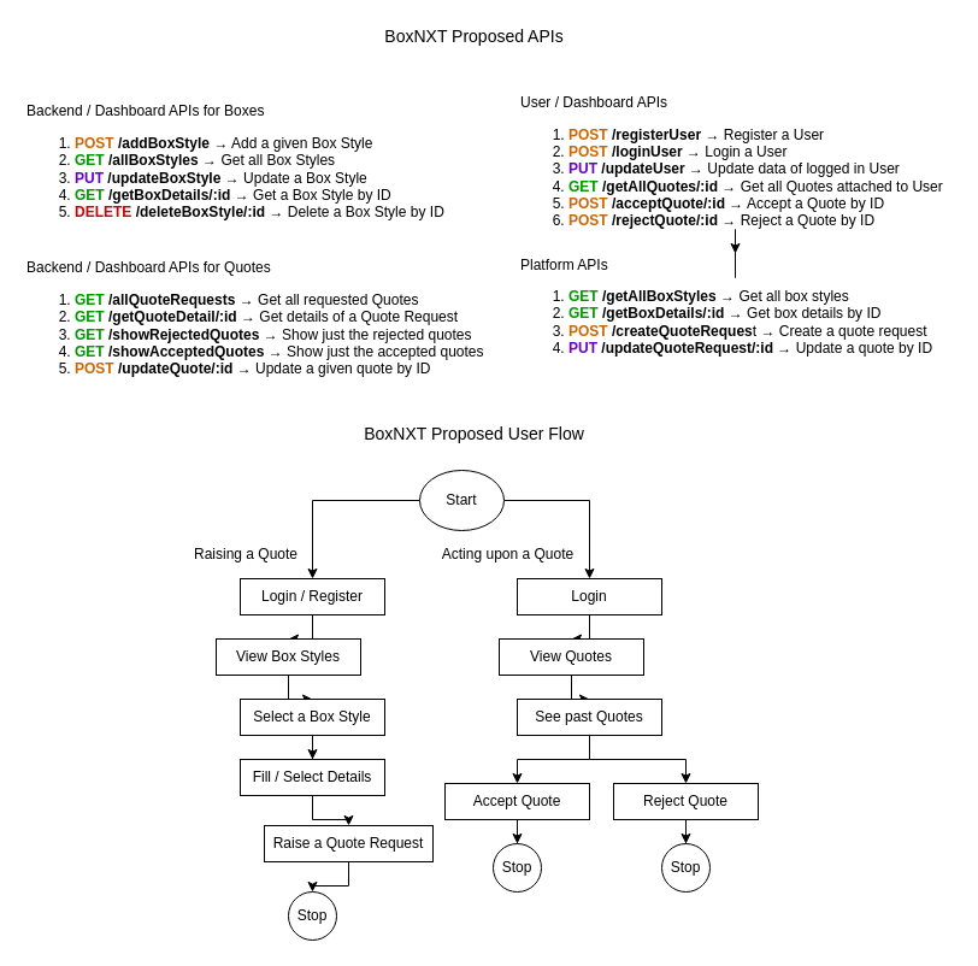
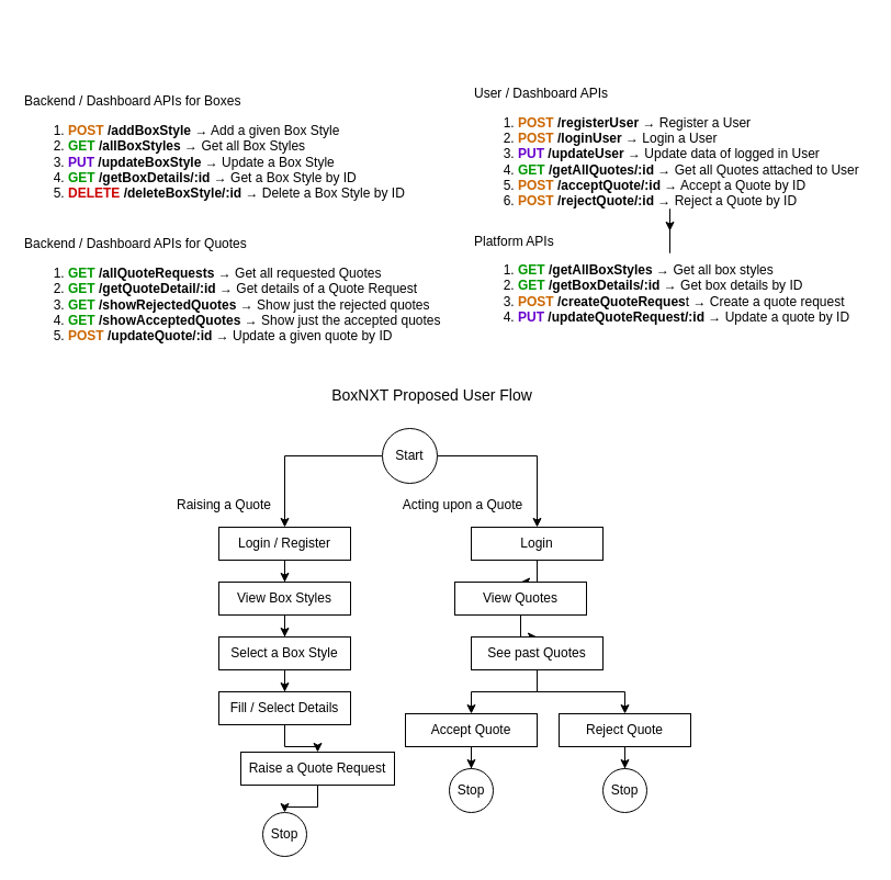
  <mxCell id="0" />
  <mxCell id="1" parent="0" />
- <mxCell id="2" value="&lt;font style=&quot;font-size: 14px&quot;&gt;BoxNXT Proposed APIs&lt;/font&gt;" style="text;html=1;strokeColor=none;fillColor=none;align=center;verticalAlign=middle;whiteSpace=wrap;rounded=0;" vertex="1" parent="1"><mxGeometry x="286" y="20" width="215" height="20" as="geometry" /></mxCell>
  <mxCell id="3" style="edgeStyle=orthogonalEdgeStyle;rounded=0;orthogonalLoop=1;jettySize=auto;html=1;entryX=0.5;entryY=0;entryDx=0;entryDy=0;" edge="1" parent="1" source="4" target="5"><mxGeometry relative="1" as="geometry" /></mxCell>
  <mxCell id="4" value="&lt;div&gt;User / Dashboard APIs&lt;/div&gt;&lt;ol&gt;&lt;li&gt;&lt;b&gt;&lt;font color=&quot;#cc6600&quot;&gt;POST&lt;/font&gt;&lt;/b&gt;&amp;nbsp;&lt;b&gt;/registerUser&lt;/b&gt; → Register a User&lt;/li&gt;&lt;li&gt;&lt;b&gt;&lt;font color=&quot;#cc6600&quot;&gt;POST&lt;/font&gt;&lt;/b&gt;&amp;nbsp;&lt;b&gt;/loginUser&lt;/b&gt; → Login a User&lt;/li&gt;&lt;li&gt;&lt;b&gt;&lt;font color=&quot;#6600cc&quot;&gt;PUT&lt;/font&gt;&lt;/b&gt;&amp;nbsp;&lt;b&gt;/updateUser&lt;/b&gt; → Update data of logged in User&amp;nbsp;&lt;/li&gt;&lt;li&gt;&lt;b style=&quot;color: rgb(0 , 153 , 0)&quot;&gt;GET&lt;/b&gt;&amp;nbsp;&lt;b&gt;/getAllQuotes/:id&lt;/b&gt; → Get all Quotes attached to User&lt;/li&gt;&lt;li&gt;&lt;b&gt;&lt;font color=&quot;#cc6600&quot;&gt;POST&lt;/font&gt;&lt;/b&gt;&amp;nbsp;&lt;b&gt;/acceptQuote/:id&lt;/b&gt; → Accept a Quote by ID&lt;/li&gt;&lt;li&gt;&lt;b&gt;&lt;font color=&quot;#cc6600&quot;&gt;POST&lt;/font&gt;&lt;/b&gt;&amp;nbsp;&lt;b&gt;/rejectQuote/:id&lt;/b&gt; → Reject a Quote by ID&lt;/li&gt;&lt;/ol&gt;" style="text;strokeColor=none;fillColor=none;html=1;whiteSpace=wrap;verticalAlign=middle;overflow=hidden;" vertex="1" parent="1"><mxGeometry x="430" y="70" width="360" height="140" as="geometry" /></mxCell>
  <mxCell id="5" value="&lt;div&gt;Platform APIs&lt;/div&gt;&lt;ol&gt;&lt;li&gt;&lt;b style=&quot;color: rgb(0 , 153 , 0)&quot;&gt;GET&lt;/b&gt;&amp;nbsp;&lt;b&gt;/getAllBoxStyles&lt;/b&gt; → Get all box styles&lt;/li&gt;&lt;li&gt;&lt;b style=&quot;color: rgb(0 , 153 , 0)&quot;&gt;GET&lt;/b&gt;&amp;nbsp;&lt;b&gt;/getBoxDetails/:id&lt;/b&gt; → Get box details by ID&lt;/li&gt;&lt;li&gt;&lt;b&gt;&lt;font color=&quot;#cc6600&quot;&gt;POST&lt;/font&gt;&lt;/b&gt;&amp;nbsp;&lt;b&gt;/createQuoteReques&lt;/b&gt;t → Create a quote request&lt;/li&gt;&lt;li&gt;&lt;b&gt;&lt;font color=&quot;#6600cc&quot;&gt;PUT&lt;/font&gt;&lt;/b&gt;&amp;nbsp;&lt;b&gt;/updateQuoteRequest/:id&lt;/b&gt; → Update a quote by ID&lt;/li&gt;&lt;/ol&gt;" style="text;strokeColor=none;fillColor=none;html=1;whiteSpace=wrap;verticalAlign=middle;overflow=hidden;" vertex="1" parent="1"><mxGeometry x="430" y="210" width="360" height="100" as="geometry" /></mxCell>
  <mxCell id="6" value="&lt;div&gt;Backend / Dashboard APIs for Boxes&lt;/div&gt;&lt;ol&gt;&lt;li&gt;&lt;b&gt;&lt;font color=&quot;#cc6600&quot;&gt;POST&lt;/font&gt;&lt;/b&gt; &lt;b&gt;/addBoxStyle&lt;/b&gt; → Add a given Box Style&lt;/li&gt;&lt;li&gt;&lt;font color=&quot;#009900&quot;&gt;&lt;b&gt;GET&lt;/b&gt;&lt;/font&gt; &lt;b&gt;/allBoxStyles&lt;/b&gt; → Get all Box Styles&lt;/li&gt;&lt;li&gt;&lt;b&gt;&lt;font color=&quot;#6600cc&quot;&gt;PUT&lt;/font&gt;&lt;/b&gt; &lt;b&gt;/updateBoxStyle&lt;/b&gt; → Update a Box Style&lt;/li&gt;&lt;li&gt;&lt;b style=&quot;color: rgb(0 , 153 , 0)&quot;&gt;GET&lt;/b&gt;&amp;nbsp;&lt;b&gt;/getBoxDetails/:id&lt;/b&gt; → Get a Box Style by ID&lt;/li&gt;&lt;li&gt;&lt;font color=&quot;#cc0000&quot;&gt;&lt;b&gt;DELETE&lt;/b&gt;&lt;/font&gt; &lt;b&gt;/deleteBoxStyle/:id&lt;/b&gt; → Delete a Box Style by ID&lt;/li&gt;&lt;/ol&gt;" style="text;strokeColor=none;fillColor=none;html=1;whiteSpace=wrap;verticalAlign=middle;overflow=hidden;" vertex="1" parent="1"><mxGeometry x="20" y="70" width="360" height="140" as="geometry" /></mxCell>
  <mxCell id="7" value="&lt;div&gt;Backend / Dashboard APIs for Quotes&lt;/div&gt;&lt;ol&gt;&lt;li&gt;&lt;b style=&quot;color: rgb(0 , 153 , 0)&quot;&gt;GET&lt;/b&gt;&amp;nbsp;&lt;b&gt;/allQuoteRequests&lt;/b&gt; → Get all requested Quotes&lt;/li&gt;&lt;li&gt;&lt;b style=&quot;color: rgb(0 , 153 , 0)&quot;&gt;GET&lt;/b&gt;&amp;nbsp;&lt;b&gt;/getQuoteDetail/:id&lt;/b&gt; → Get details of a Quote Request&lt;/li&gt;&lt;li&gt;&lt;b style=&quot;color: rgb(0 , 153 , 0)&quot;&gt;GET &lt;/b&gt;&lt;b&gt;/showRejectedQuotes &lt;/b&gt;→ Show just the rejected quotes&lt;br&gt;&lt;/li&gt;&lt;li&gt;&lt;b style=&quot;color: rgb(0 , 153 , 0)&quot;&gt;GET&amp;nbsp;&lt;/b&gt;&lt;b&gt;/showAcceptedQuotes&amp;nbsp;&lt;/b&gt;→ Show just the accepted quotes&lt;/li&gt;&lt;li&gt;&lt;font color=&quot;#cc6600&quot;&gt;&lt;b&gt;POST&lt;/b&gt;&lt;/font&gt; &lt;b&gt;/updateQuote/:id&lt;/b&gt; → Update a given quote by ID&lt;/li&gt;&lt;/ol&gt;" style="text;strokeColor=none;fillColor=none;html=1;whiteSpace=wrap;verticalAlign=middle;overflow=hidden;" vertex="1" parent="1"><mxGeometry x="20" y="200" width="390" height="140" as="geometry" /></mxCell>
  <mxCell id="8" value="&lt;font style=&quot;font-size: 14px&quot;&gt;BoxNXT Proposed User Flow&lt;/font&gt;" style="text;html=1;strokeColor=none;fillColor=none;align=center;verticalAlign=middle;whiteSpace=wrap;rounded=0;" vertex="1" parent="1"><mxGeometry x="286" y="350" width="215" height="20" as="geometry" /></mxCell>
  <mxCell id="9" style="edgeStyle=orthogonalEdgeStyle;rounded=0;orthogonalLoop=1;jettySize=auto;html=1;entryX=0.5;entryY=0;entryDx=0;entryDy=0;" edge="1" parent="1" source="10" target="12"><mxGeometry relative="1" as="geometry" /></mxCell>
  <mxCell id="10" value="Login / Register" style="rounded=0;whiteSpace=wrap;html=1;" vertex="1" parent="1"><mxGeometry x="199" y="480" width="120" height="30" as="geometry" /></mxCell>
  <mxCell id="11" style="edgeStyle=orthogonalEdgeStyle;rounded=0;orthogonalLoop=1;jettySize=auto;html=1;entryX=0.5;entryY=0;entryDx=0;entryDy=0;" edge="1" parent="1" source="12" target="14"><mxGeometry relative="1" as="geometry" /></mxCell>
- <mxCell id="12" value="View Box Styles" style="rounded=0;whiteSpace=wrap;html=1;" vertex="1" parent="1"><mxGeometry x="179" y="530" width="120" height="30" as="geometry" /></mxCell>
+ <mxCell id="12" value="View Box Styles" style="rounded=0;whiteSpace=wrap;html=1;" vertex="1" parent="1"><mxGeometry x="199" y="530" width="120" height="30" as="geometry" /></mxCell>
  <mxCell id="13" style="edgeStyle=orthogonalEdgeStyle;rounded=0;orthogonalLoop=1;jettySize=auto;html=1;entryX=0.5;entryY=0;entryDx=0;entryDy=0;" edge="1" parent="1" source="14" target="16"><mxGeometry relative="1" as="geometry" /></mxCell>
  <mxCell id="14" value="Select a Box Style" style="rounded=0;whiteSpace=wrap;html=1;" vertex="1" parent="1"><mxGeometry x="199" y="580" width="120" height="30" as="geometry" /></mxCell>
  <mxCell id="15" style="edgeStyle=orthogonalEdgeStyle;rounded=0;orthogonalLoop=1;jettySize=auto;html=1;entryX=0.5;entryY=0;entryDx=0;entryDy=0;" edge="1" parent="1" source="16" target="18"><mxGeometry relative="1" as="geometry" /></mxCell>
  <mxCell id="16" value="Fill / Select Details" style="rounded=0;whiteSpace=wrap;html=1;" vertex="1" parent="1"><mxGeometry x="199" y="630" width="120" height="30" as="geometry" /></mxCell>
  <mxCell id="17" style="edgeStyle=orthogonalEdgeStyle;rounded=0;orthogonalLoop=1;jettySize=auto;html=1;entryX=0.5;entryY=0;entryDx=0;entryDy=0;" edge="1" parent="1" source="18" target="33"><mxGeometry relative="1" as="geometry" /></mxCell>
  <mxCell id="18" value="Raise a Quote Request" style="rounded=0;whiteSpace=wrap;html=1;" vertex="1" parent="1"><mxGeometry x="219" y="685" width="140" height="30" as="geometry" /></mxCell>
  <mxCell id="19" style="edgeStyle=orthogonalEdgeStyle;rounded=0;orthogonalLoop=1;jettySize=auto;html=1;entryX=0.5;entryY=0;entryDx=0;entryDy=0;" edge="1" parent="1" source="21" target="10"><mxGeometry relative="1" as="geometry" /></mxCell>
  <mxCell id="20" style="edgeStyle=orthogonalEdgeStyle;rounded=0;orthogonalLoop=1;jettySize=auto;html=1;entryX=0.5;entryY=0;entryDx=0;entryDy=0;" edge="1" parent="1" source="21" target="23"><mxGeometry relative="1" as="geometry" /></mxCell>
- <mxCell id="21" value="Start" style="ellipse;whiteSpace=wrap;html=1;aspect=fixed;" vertex="1" parent="1"><mxGeometry x="348" y="390" width="70" height="50" as="geometry" /></mxCell>
+ <mxCell id="21" value="Start" style="ellipse;whiteSpace=wrap;html=1;aspect=fixed;" vertex="1" parent="1"><mxGeometry x="348" y="390" width="50" height="50" as="geometry" /></mxCell>
  <mxCell id="22" style="edgeStyle=orthogonalEdgeStyle;rounded=0;orthogonalLoop=1;jettySize=auto;html=1;entryX=0.5;entryY=0;entryDx=0;entryDy=0;" edge="1" source="23" target="25" parent="1"><mxGeometry relative="1" as="geometry" /></mxCell>
  <mxCell id="23" value="Login" style="rounded=0;whiteSpace=wrap;html=1;" vertex="1" parent="1"><mxGeometry x="429" y="480" width="120" height="30" as="geometry" /></mxCell>
  <mxCell id="24" style="edgeStyle=orthogonalEdgeStyle;rounded=0;orthogonalLoop=1;jettySize=auto;html=1;entryX=0.5;entryY=0;entryDx=0;entryDy=0;" edge="1" source="25" target="28" parent="1"><mxGeometry relative="1" as="geometry" /></mxCell>
  <mxCell id="25" value="View Quotes" style="rounded=0;whiteSpace=wrap;html=1;" vertex="1" parent="1"><mxGeometry x="414" y="530" width="120" height="30" as="geometry" /></mxCell>
  <mxCell id="26" style="edgeStyle=orthogonalEdgeStyle;rounded=0;orthogonalLoop=1;jettySize=auto;html=1;entryX=0.5;entryY=0;entryDx=0;entryDy=0;" edge="1" source="28" target="30" parent="1"><mxGeometry relative="1" as="geometry" /></mxCell>
  <mxCell id="27" style="edgeStyle=orthogonalEdgeStyle;rounded=0;orthogonalLoop=1;jettySize=auto;html=1;exitX=0.5;exitY=1;exitDx=0;exitDy=0;entryX=0.5;entryY=0;entryDx=0;entryDy=0;" edge="1" parent="1" source="28" target="32"><mxGeometry relative="1" as="geometry" /></mxCell>
  <mxCell id="28" value="See past Quotes" style="rounded=0;whiteSpace=wrap;html=1;" vertex="1" parent="1"><mxGeometry x="429" y="580" width="120" height="30" as="geometry" /></mxCell>
  <mxCell id="29" style="edgeStyle=orthogonalEdgeStyle;rounded=0;orthogonalLoop=1;jettySize=auto;html=1;entryX=0.5;entryY=0;entryDx=0;entryDy=0;" edge="1" parent="1" source="30" target="34"><mxGeometry relative="1" as="geometry"><mxPoint x="429" y="700" as="targetPoint" /></mxGeometry></mxCell>
  <mxCell id="30" value="Accept Quote" style="rounded=0;whiteSpace=wrap;html=1;" vertex="1" parent="1"><mxGeometry x="369" y="650" width="120" height="30" as="geometry" /></mxCell>
  <mxCell id="31" style="edgeStyle=orthogonalEdgeStyle;rounded=0;orthogonalLoop=1;jettySize=auto;html=1;entryX=0.5;entryY=0;entryDx=0;entryDy=0;" edge="1" parent="1" source="32" target="35"><mxGeometry relative="1" as="geometry" /></mxCell>
  <mxCell id="32" value="Reject Quote" style="rounded=0;whiteSpace=wrap;html=1;" vertex="1" parent="1"><mxGeometry x="509" y="650" width="120" height="30" as="geometry" /></mxCell>
  <mxCell id="33" value="Stop" style="ellipse;whiteSpace=wrap;html=1;aspect=fixed;" vertex="1" parent="1"><mxGeometry x="239" y="740" width="40" height="40" as="geometry" /></mxCell>
  <mxCell id="34" value="Stop" style="ellipse;whiteSpace=wrap;html=1;aspect=fixed;" vertex="1" parent="1"><mxGeometry x="409" y="700" width="40" height="40" as="geometry" /></mxCell>
  <mxCell id="35" value="Stop" style="ellipse;whiteSpace=wrap;html=1;aspect=fixed;" vertex="1" parent="1"><mxGeometry x="549" y="700" width="40" height="40" as="geometry" /></mxCell>
  <mxCell id="36" value="Raising a Quote" style="text;html=1;strokeColor=none;fillColor=none;align=center;verticalAlign=middle;whiteSpace=wrap;rounded=0;" vertex="1" parent="1"><mxGeometry x="159" y="450" width="90" height="20" as="geometry" /></mxCell>
  <mxCell id="37" value="Acting upon a Quote" style="text;html=1;strokeColor=none;fillColor=none;align=center;verticalAlign=middle;whiteSpace=wrap;rounded=0;" vertex="1" parent="1"><mxGeometry x="359" y="450" width="125" height="20" as="geometry" /></mxCell>
